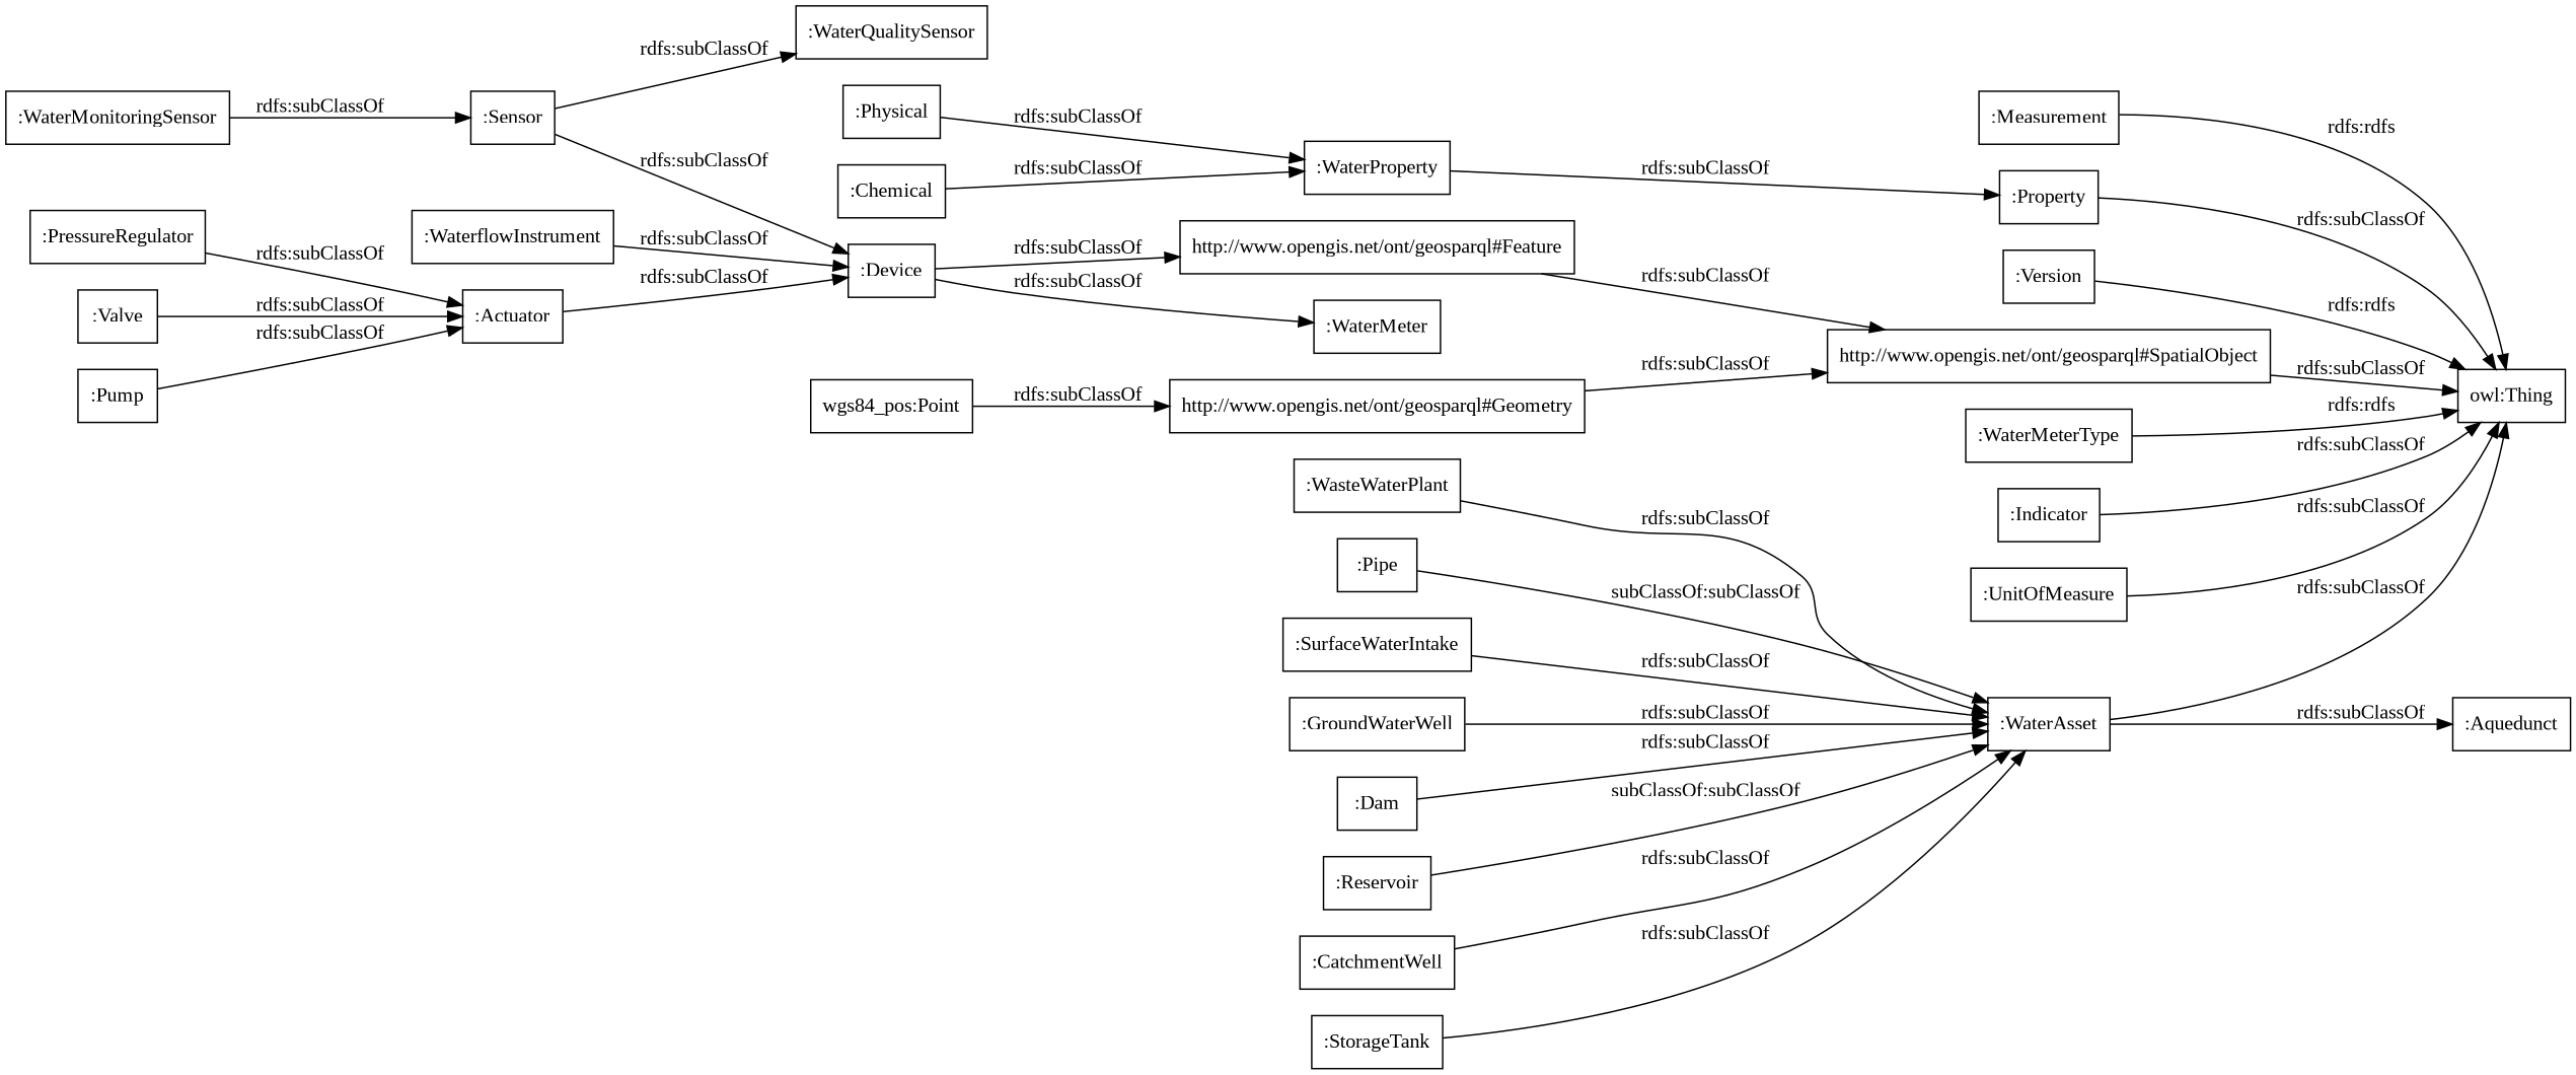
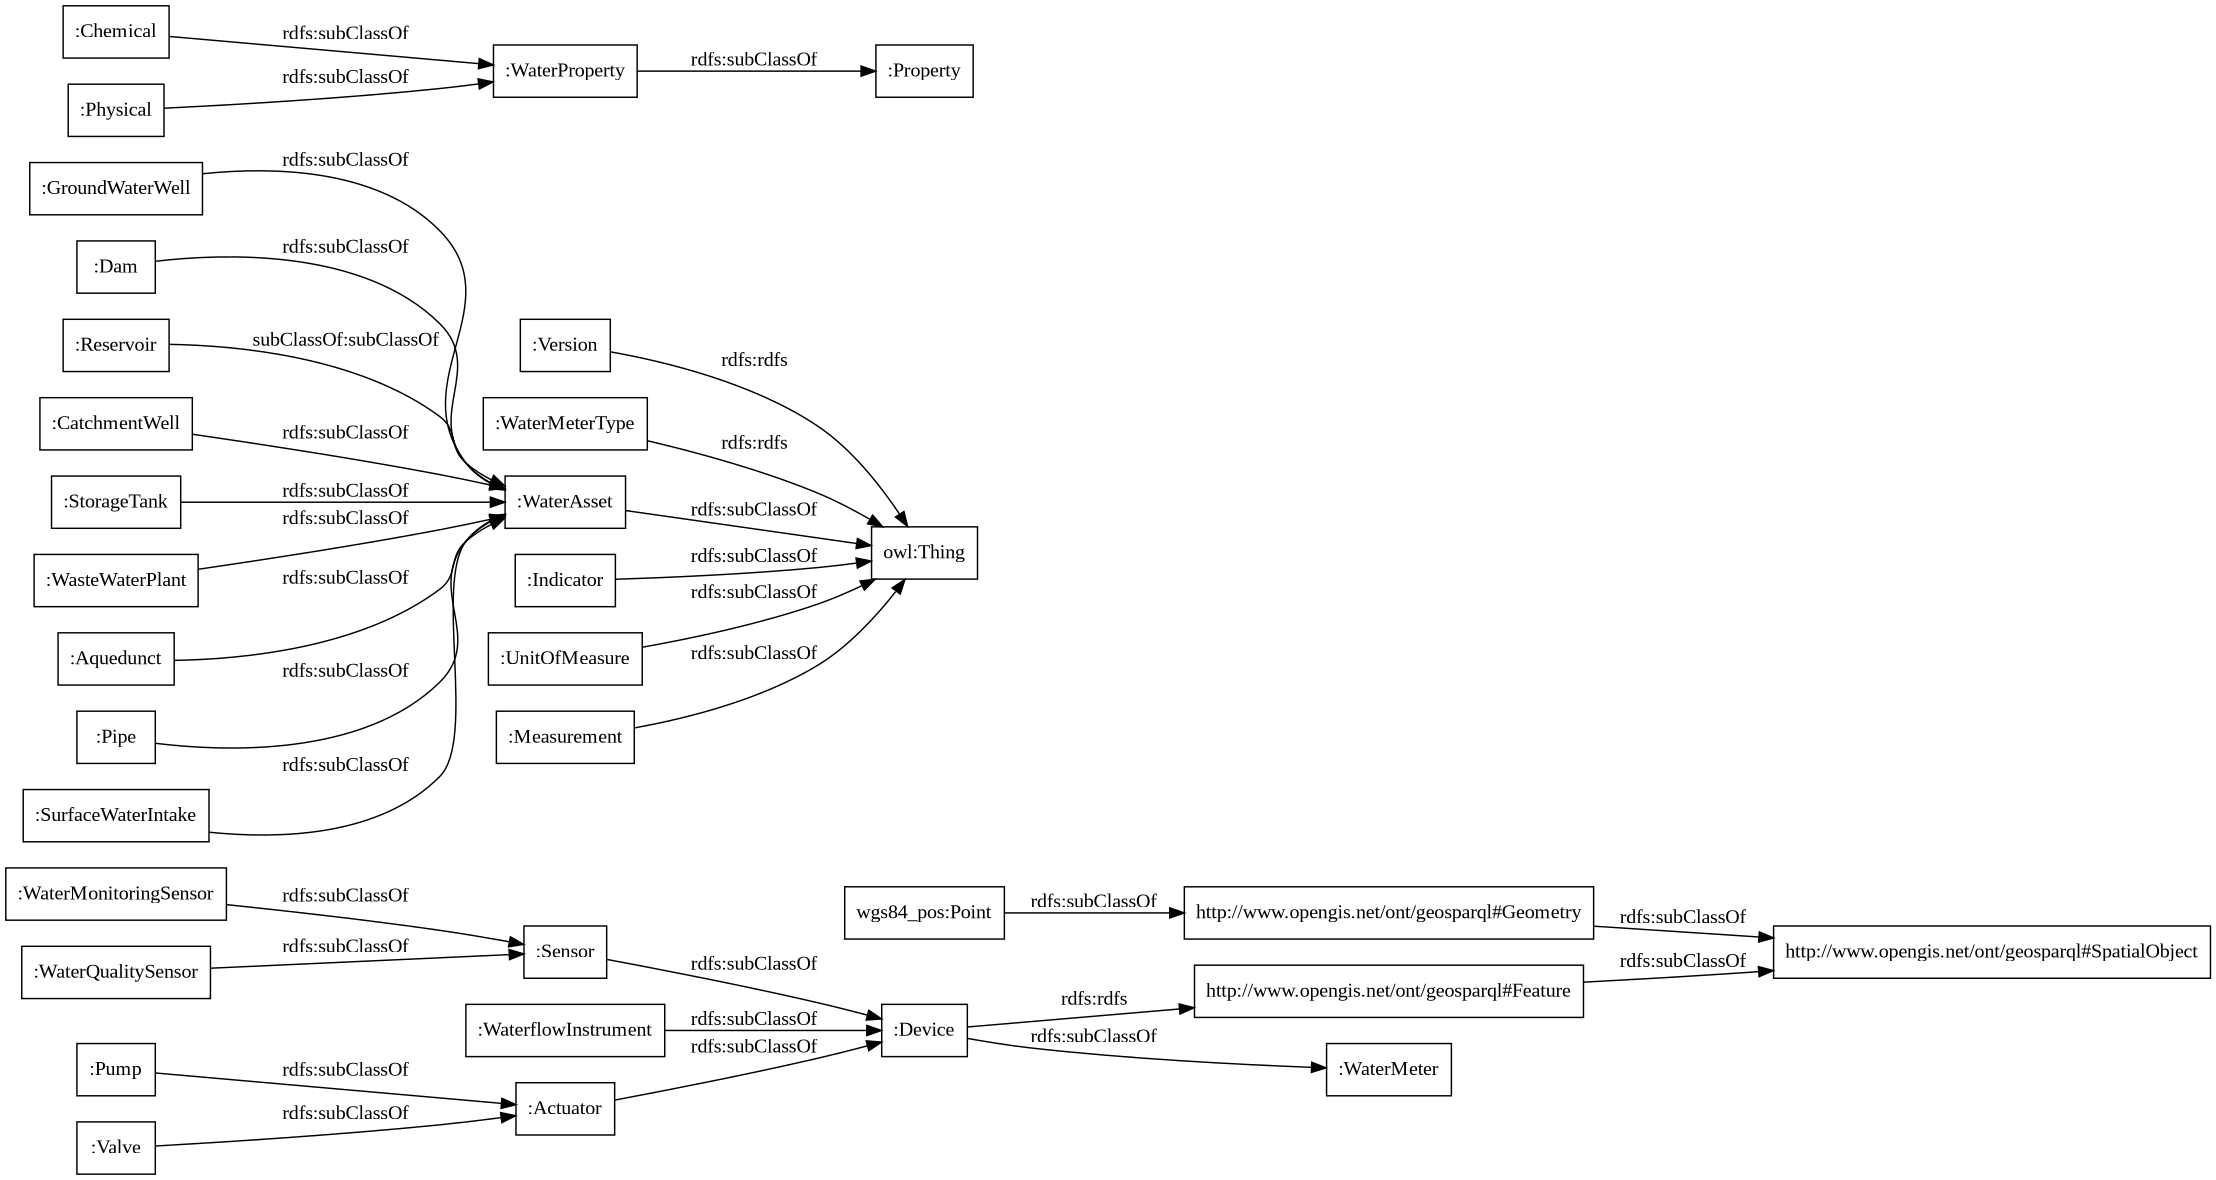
  digraph {
    fontname="Liberation Serif"
    rankdir=LR
    node [color=black fontname="Liberation Serif" shape=rectangle]
    edge [fontname="Liberation Serif"]
-   ":PressureRegulator"
    ":Actuator"
    ":Device"
    ":Version"
    "owl:Thing"
    ":WaterProperty"
    ":Property"
    "http://www.opengis.net/ont/geosparql#Feature"
    "http://www.opengis.net/ont/geosparql#SpatialObject"
    ":WaterMeterType"
    ":GroundWaterWell"
    ":WaterAsset"
    ":Dam"
    ":Reservoir"
    ":CatchmentWell"
    ":Sensor"
    ":WaterMeter"
    ":Pump"
    ":StorageTank"
    ":Valve"
    ":Indicator"
    ":WaterMonitoringSensor"
    ":WasteWaterPlant"
    ":Aquedunct"
    "http://www.opengis.net/ont/geosparql#Geometry"
    ":WaterflowInstrument"
    ":Pipe"
    ":UnitOfMeasure"
    ":SurfaceWaterIntake"
    "wgs84_pos:Point"
    ":Measurement"
    ":Chemical"
    ":WaterQualitySensor"
    ":Physical"
-   ":PressureRegulator" -> ":Actuator" [label="rdfs:subClassOf"]
    ":Actuator" -> ":Device" [label="rdfs:subClassOf"]
-   ":Device" -> "http://www.opengis.net/ont/geosparql#Feature" [label="rdfs:subClassOf"]
+   ":Device" -> "http://www.opengis.net/ont/geosparql#Feature" [label="rdfs:rdfs"]
    ":Device" -> ":WaterMeter" [label="rdfs:subClassOf"]
    ":Version" -> "owl:Thing" [label="rdfs:rdfs"]
    ":WaterProperty" -> ":Property" [label="rdfs:subClassOf"]
-   ":Property" -> "owl:Thing" [label="rdfs:subClassOf"]
    "http://www.opengis.net/ont/geosparql#Feature" -> "http://www.opengis.net/ont/geosparql#SpatialObject" [label="rdfs:subClassOf"]
-   "http://www.opengis.net/ont/geosparql#SpatialObject" -> "owl:Thing" [label="rdfs:subClassOf"]
    ":WaterMeterType" -> "owl:Thing" [label="rdfs:rdfs"]
    ":GroundWaterWell" -> ":WaterAsset" [label="rdfs:subClassOf"]
    ":WaterAsset" -> "owl:Thing" [label="rdfs:subClassOf"]
    ":Dam" -> ":WaterAsset" [label="rdfs:subClassOf"]
    ":Reservoir" -> ":WaterAsset" [label="subClassOf:subClassOf"]
    ":CatchmentWell" -> ":WaterAsset" [label="rdfs:subClassOf"]
    ":Sensor" -> ":Device" [label="rdfs:subClassOf"]
    ":Pump" -> ":Actuator" [label="rdfs:subClassOf"]
    ":StorageTank" -> ":WaterAsset" [label="rdfs:subClassOf"]
    ":Valve" -> ":Actuator" [label="rdfs:subClassOf"]
    ":Indicator" -> "owl:Thing" [label="rdfs:subClassOf"]
    ":WaterMonitoringSensor" -> ":Sensor" [label="rdfs:subClassOf"]
    ":WasteWaterPlant" -> ":WaterAsset" [label="rdfs:subClassOf"]
-   ":WaterAsset" -> ":Aquedunct" [label="rdfs:subClassOf"]
+   ":Aquedunct" -> ":WaterAsset" [label="rdfs:subClassOf"]
    "http://www.opengis.net/ont/geosparql#Geometry" -> "http://www.opengis.net/ont/geosparql#SpatialObject" [label="rdfs:subClassOf"]
    ":WaterflowInstrument" -> ":Device" [label="rdfs:subClassOf"]
-   ":Pipe" -> ":WaterAsset" [label="subClassOf:subClassOf"]
+   ":Pipe" -> ":WaterAsset" [label="rdfs:subClassOf"]
    ":UnitOfMeasure" -> "owl:Thing" [label="rdfs:subClassOf"]
    ":SurfaceWaterIntake" -> ":WaterAsset" [label="rdfs:subClassOf"]
    "wgs84_pos:Point" -> "http://www.opengis.net/ont/geosparql#Geometry" [label="rdfs:subClassOf"]
-   ":Measurement" -> "owl:Thing" [label="rdfs:rdfs"]
+   ":Measurement" -> "owl:Thing" [label="rdfs:subClassOf"]
    ":Chemical" -> ":WaterProperty" [label="rdfs:subClassOf"]
-   ":Sensor" -> ":WaterQualitySensor" [label="rdfs:subClassOf"]
+   ":WaterQualitySensor" -> ":Sensor" [label="rdfs:subClassOf"]
    ":Physical" -> ":WaterProperty" [label="rdfs:subClassOf"]
  }
